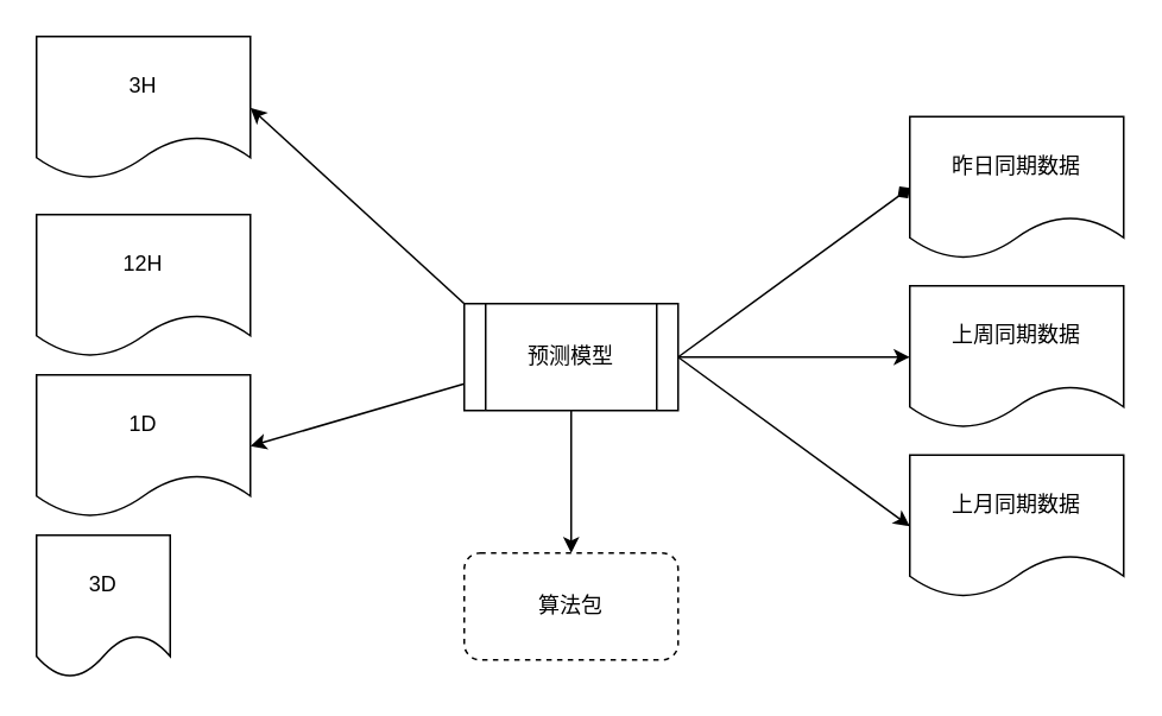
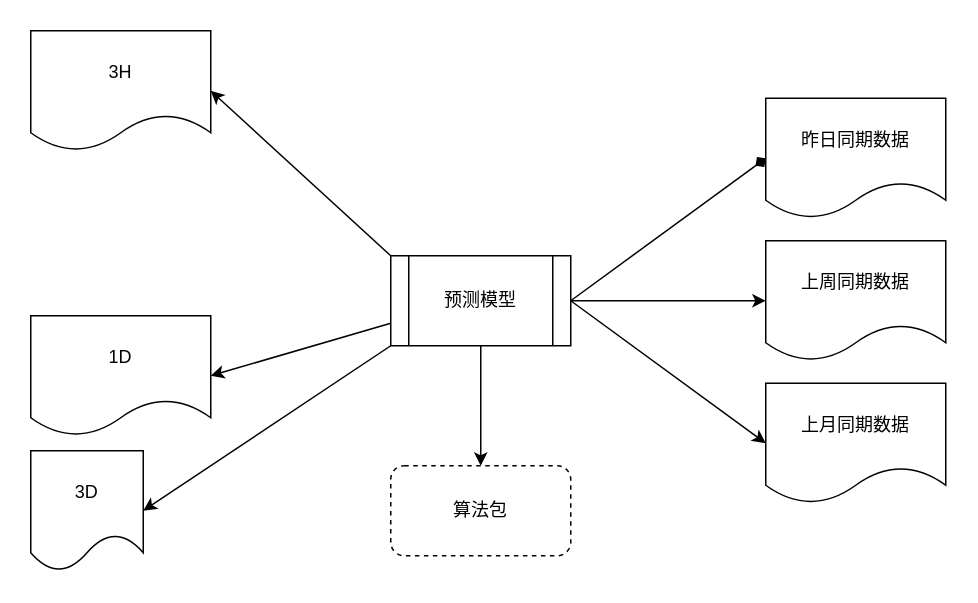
  <mxCell id="0" />
  <mxCell id="1" parent="0" />
  <mxCell id="2" style="rounded=0;orthogonalLoop=1;jettySize=auto;html=1;exitX=0;exitY=0;exitDx=0;exitDy=0;entryX=1;entryY=0.5;entryDx=0;entryDy=0;" edge="1" parent="1" source="9" target="10"><mxGeometry relative="1" as="geometry" /></mxCell>
+ <mxCell id="3" style="rounded=0;orthogonalLoop=1;jettySize=auto;html=1;exitX=0;exitY=1;exitDx=0;exitDy=0;entryX=1;entryY=0.5;entryDx=0;entryDy=0;" edge="1" parent="1" source="9" target="13"><mxGeometry relative="1" as="geometry" /></mxCell>
  <mxCell id="4" style="rounded=0;orthogonalLoop=1;jettySize=auto;html=1;exitX=0;exitY=0.75;exitDx=0;exitDy=0;entryX=1;entryY=0.5;entryDx=0;entryDy=0;" edge="1" parent="1" source="9" target="12"><mxGeometry relative="1" as="geometry" /></mxCell>
  <mxCell id="5" style="edgeStyle=none;rounded=0;orthogonalLoop=1;jettySize=auto;html=1;exitX=1;exitY=0.5;exitDx=0;exitDy=0;entryX=0;entryY=0.5;entryDx=0;entryDy=0;" edge="1" parent="1" source="9" target="15"><mxGeometry relative="1" as="geometry" /></mxCell>
  <mxCell id="6" style="edgeStyle=none;rounded=0;orthogonalLoop=1;jettySize=auto;html=1;exitX=1;exitY=0.5;exitDx=0;exitDy=0;entryX=0;entryY=0.5;entryDx=0;entryDy=0;endArrow=diamond;" edge="1" parent="1" source="9" target="14"><mxGeometry relative="1" as="geometry" /></mxCell>
  <mxCell id="7" style="edgeStyle=none;rounded=0;orthogonalLoop=1;jettySize=auto;html=1;exitX=1;exitY=0.5;exitDx=0;exitDy=0;entryX=0;entryY=0.5;entryDx=0;entryDy=0;" edge="1" parent="1" source="9" target="16"><mxGeometry relative="1" as="geometry" /></mxCell>
  <mxCell id="8" style="edgeStyle=none;rounded=0;orthogonalLoop=1;jettySize=auto;html=1;exitX=0.5;exitY=1;exitDx=0;exitDy=0;entryX=0.5;entryY=0;entryDx=0;entryDy=0;" edge="1" parent="1" source="9" target="17"><mxGeometry relative="1" as="geometry" /></mxCell>
  <mxCell id="9" value="预测模型" style="shape=process;whiteSpace=wrap;html=1;backgroundOutline=1;" vertex="1" parent="1"><mxGeometry x="260" y="170" width="120" height="60" as="geometry" /></mxCell>
  <mxCell id="10" value="3H" style="shape=document;whiteSpace=wrap;html=1;boundedLbl=1;" vertex="1" parent="1"><mxGeometry x="20" y="20" width="120" height="80" as="geometry" /></mxCell>
- <mxCell id="11" value="12H" style="shape=document;whiteSpace=wrap;html=1;boundedLbl=1;" vertex="1" parent="1"><mxGeometry x="20" y="120" width="120" height="80" as="geometry" /></mxCell>
  <mxCell id="12" value="1D" style="shape=document;whiteSpace=wrap;html=1;boundedLbl=1;" vertex="1" parent="1"><mxGeometry x="20" y="210" width="120" height="80" as="geometry" /></mxCell>
  <mxCell id="13" value="3D" style="shape=document;whiteSpace=wrap;html=1;boundedLbl=1;" vertex="1" parent="1"><mxGeometry x="20" y="300" width="75" height="80" as="geometry" /></mxCell>
  <mxCell id="14" value="昨日同期数据" style="shape=document;whiteSpace=wrap;html=1;boundedLbl=1;" vertex="1" parent="1"><mxGeometry x="510" y="65" width="120" height="80" as="geometry" /></mxCell>
  <mxCell id="15" value="上周同期数据" style="shape=document;whiteSpace=wrap;html=1;boundedLbl=1;" vertex="1" parent="1"><mxGeometry x="510" y="160" width="120" height="80" as="geometry" /></mxCell>
  <mxCell id="16" value="上月同期数据" style="shape=document;whiteSpace=wrap;html=1;boundedLbl=1;" vertex="1" parent="1"><mxGeometry x="510" y="255" width="120" height="80" as="geometry" /></mxCell>
  <mxCell id="17" value="算法包" style="rounded=1;whiteSpace=wrap;html=1;dashed=1;" vertex="1" parent="1"><mxGeometry x="260" y="310" width="120" height="60" as="geometry" /></mxCell>
